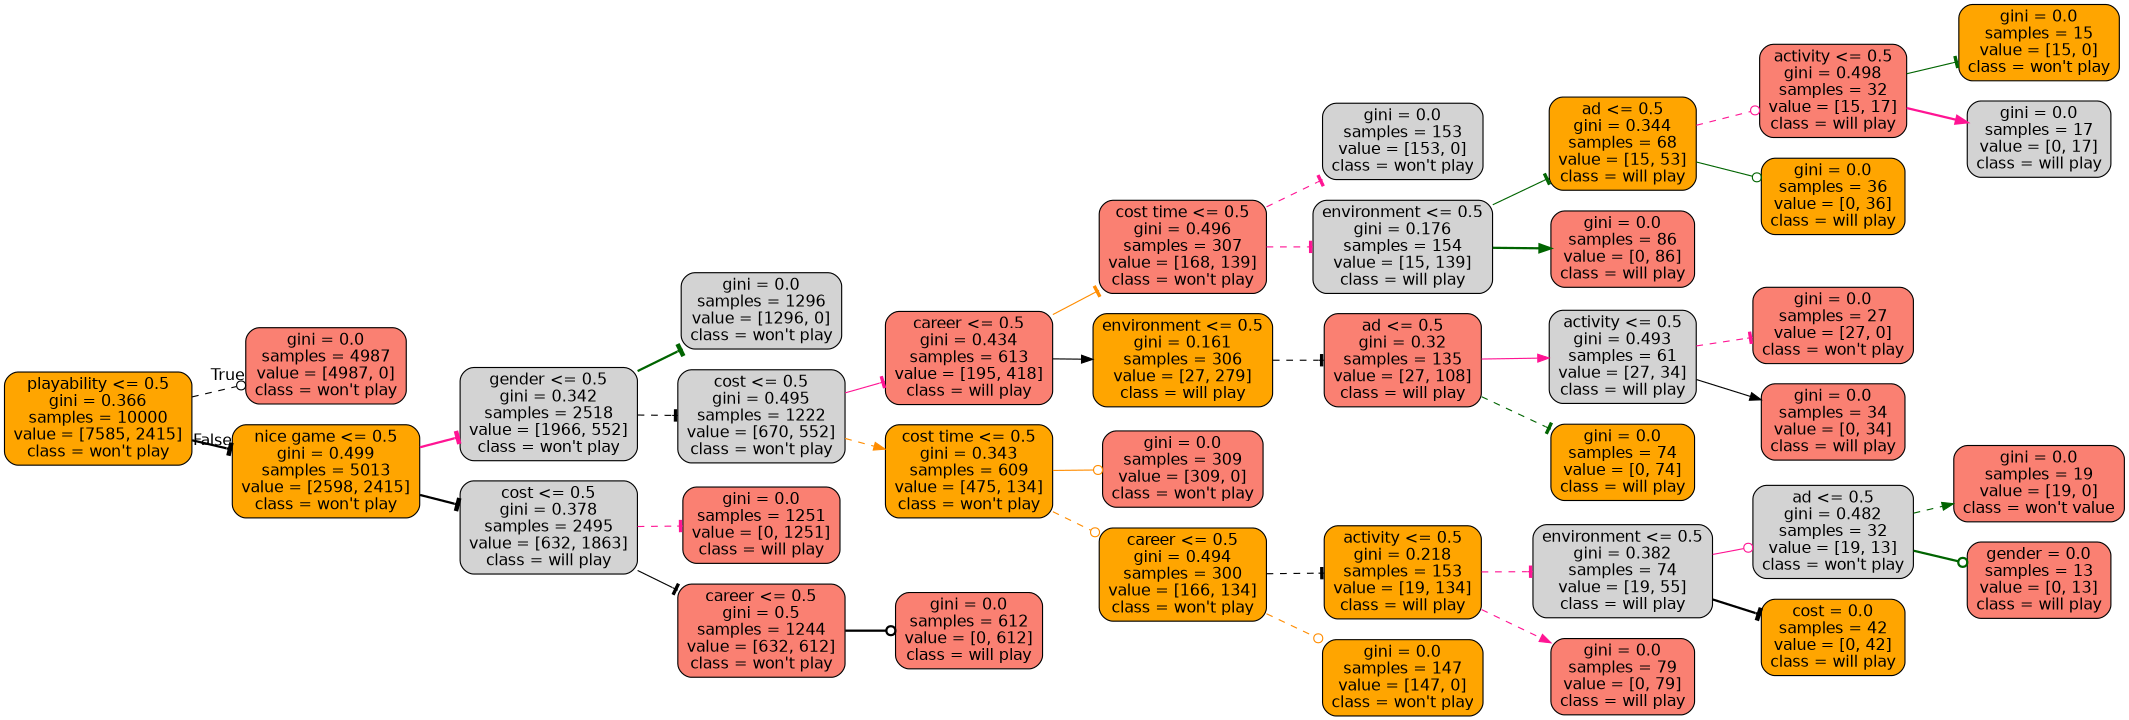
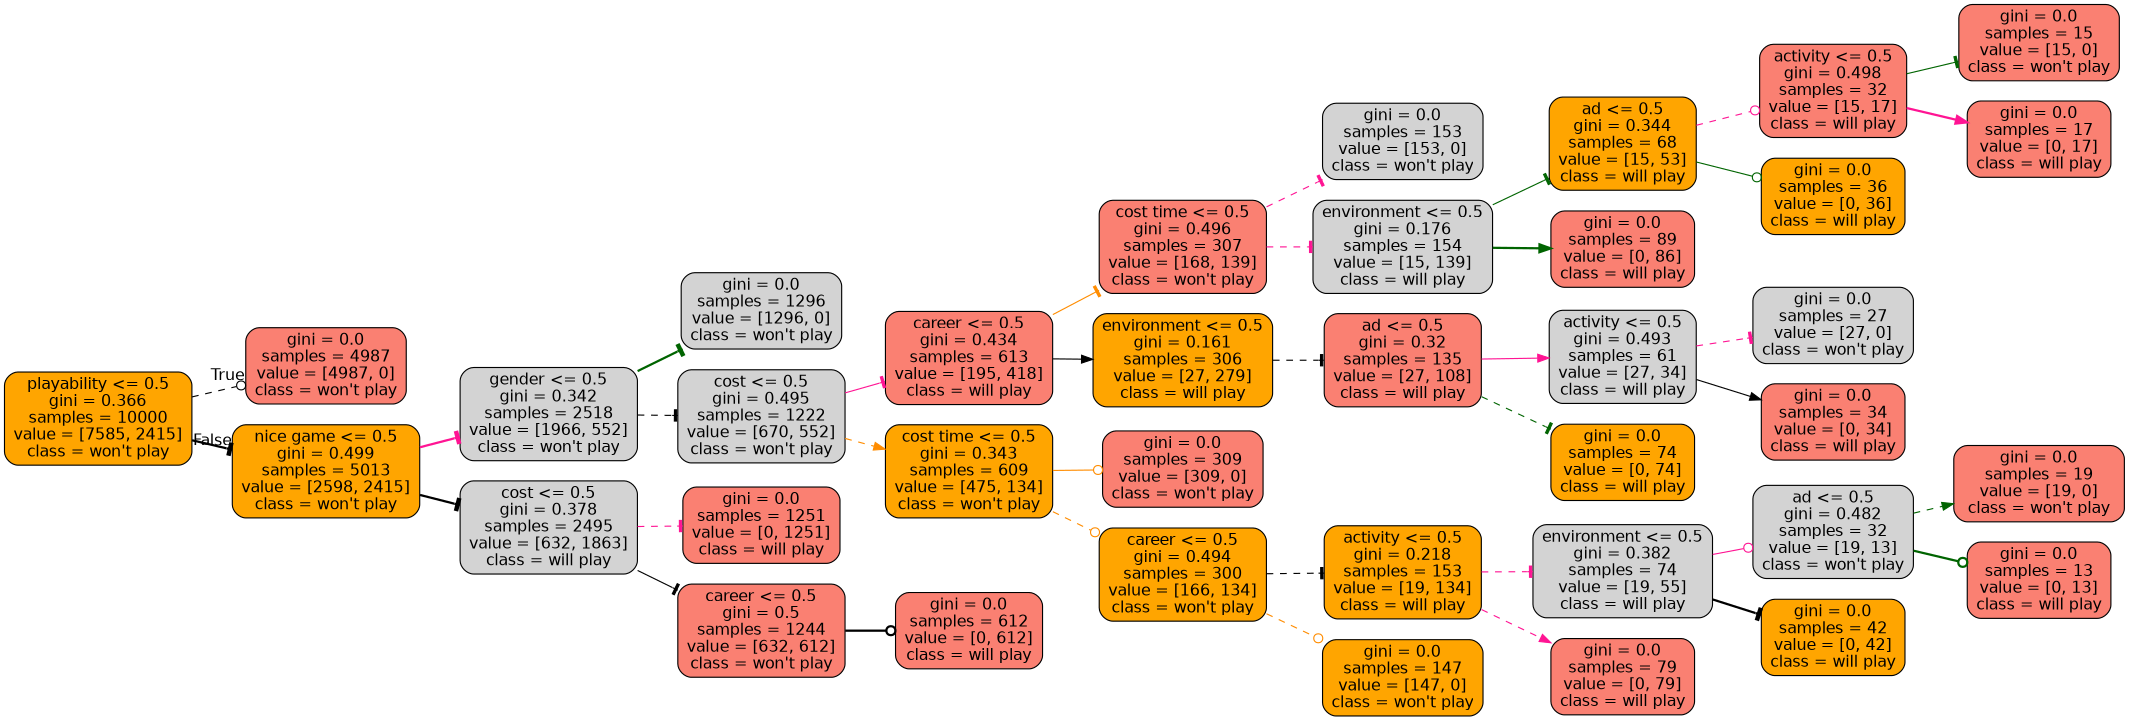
  digraph {
    rankdir=LR
    node [color=black fillcolor=salmon fontname=helvetica shape=box style="filled, rounded"]
    edge [arrowhead=tee color=deeppink fontname=helvetica style=dashed]
    n1 [fillcolor=orange label="playability <= 0.5\ngini = 0.366\nsamples = 10000\nvalue = [7585, 2415]\nclass = won't play"]
    n2 [label="gini = 0.0\nsamples = 4987\nvalue = [4987, 0]\nclass = won't play"]
    n3 [fillcolor=orange label="nice game <= 0.5\ngini = 0.499\nsamples = 5013\nvalue = [2598, 2415]\nclass = won't play"]
    n4 [fillcolor=lightgrey label="gender <= 0.5\ngini = 0.342\nsamples = 2518\nvalue = [1966, 552]\nclass = won't play"]
    n5 [fillcolor=lightgrey label="cost <= 0.5\ngini = 0.378\nsamples = 2495\nvalue = [632, 1863]\nclass = will play"]
    n6 [fillcolor=lightgrey label="gini = 0.0\nsamples = 1296\nvalue = [1296, 0]\nclass = won't play"]
    n7 [fillcolor=lightgrey label="cost <= 0.5\ngini = 0.495\nsamples = 1222\nvalue = [670, 552]\nclass = won't play"]
    n8 [label="gini = 0.0\nsamples = 1251\nvalue = [0, 1251]\nclass = will play"]
    n9 [label="career <= 0.5\ngini = 0.5\nsamples = 1244\nvalue = [632, 612]\nclass = won't play"]
    n10 [label="career <= 0.5\ngini = 0.434\nsamples = 613\nvalue = [195, 418]\nclass = will play"]
    n11 [fillcolor=orange label="cost time <= 0.5\ngini = 0.343\nsamples = 609\nvalue = [475, 134]\nclass = won't play"]
    n12 [label="cost time <= 0.5\ngini = 0.496\nsamples = 307\nvalue = [168, 139]\nclass = won't play"]
    n13 [fillcolor=orange label="environment <= 0.5\ngini = 0.161\nsamples = 306\nvalue = [27, 279]\nclass = will play"]
    n14 [label="gini = 0.0\nsamples = 309\nvalue = [309, 0]\nclass = won't play"]
    n15 [fillcolor=orange label="career <= 0.5\ngini = 0.494\nsamples = 300\nvalue = [166, 134]\nclass = won't play"]
    n16 [fillcolor=lightgrey label="gini = 0.0\nsamples = 153\nvalue = [153, 0]\nclass = won't play"]
    n17 [fillcolor=lightgrey label="environment <= 0.5\ngini = 0.176\nsamples = 154\nvalue = [15, 139]\nclass = will play"]
    n18 [label="ad <= 0.5\ngini = 0.32\nsamples = 135\nvalue = [27, 108]\nclass = will play"]
    n19 [fillcolor=orange label="ad <= 0.5\ngini = 0.344\nsamples = 68\nvalue = [15, 53]\nclass = will play"]
-   n20 [label="gini = 0.0\nsamples = 86\nvalue = [0, 86]\nclass = will play"]
+   n20 [label="gini = 0.0\nsamples = 89\nvalue = [0, 86]\nclass = will play"]
    n21 [label="activity <= 0.5\ngini = 0.498\nsamples = 32\nvalue = [15, 17]\nclass = will play"]
    n22 [fillcolor=orange label="gini = 0.0\nsamples = 36\nvalue = [0, 36]\nclass = will play"]
-   n23 [fillcolor=orange label="gini = 0.0\nsamples = 15\nvalue = [15, 0]\nclass = won't play"]
-   n24 [fillcolor=lightgrey label="gini = 0.0\nsamples = 17\nvalue = [0, 17]\nclass = will play"]
+   n23 [label="gini = 0.0\nsamples = 15\nvalue = [15, 0]\nclass = won't play"]
+   n24 [label="gini = 0.0\nsamples = 17\nvalue = [0, 17]\nclass = will play"]
    n25 [fillcolor=lightgrey label="activity <= 0.5\ngini = 0.493\nsamples = 61\nvalue = [27, 34]\nclass = will play"]
    n26 [fillcolor=orange label="gini = 0.0\nsamples = 74\nvalue = [0, 74]\nclass = will play"]
-   n27 [label="gini = 0.0\nsamples = 27\nvalue = [27, 0]\nclass = won't play"]
+   n27 [fillcolor=lightgrey label="gini = 0.0\nsamples = 27\nvalue = [27, 0]\nclass = won't play"]
    n28 [label="gini = 0.0\nsamples = 34\nvalue = [0, 34]\nclass = will play"]
    n29 [fillcolor=orange label="activity <= 0.5\ngini = 0.218\nsamples = 153\nvalue = [19, 134]\nclass = will play"]
    n30 [fillcolor=orange label="gini = 0.0\nsamples = 147\nvalue = [147, 0]\nclass = won't play"]
    n31 [fillcolor=lightgrey label="environment <= 0.5\ngini = 0.382\nsamples = 74\nvalue = [19, 55]\nclass = will play"]
    n32 [label="gini = 0.0\nsamples = 79\nvalue = [0, 79]\nclass = will play"]
    n33 [fillcolor=lightgrey label="ad <= 0.5\ngini = 0.482\nsamples = 32\nvalue = [19, 13]\nclass = won't play"]
-   n34 [fillcolor=orange label="cost = 0.0\nsamples = 42\nvalue = [0, 42]\nclass = will play"]
-   n35 [label="gini = 0.0\nsamples = 19\nvalue = [19, 0]\nclass = won't value"]
-   n36 [label="gender = 0.0\nsamples = 13\nvalue = [0, 13]\nclass = will play"]
+   n34 [fillcolor=orange label="gini = 0.0\nsamples = 42\nvalue = [0, 42]\nclass = will play"]
+   n35 [label="gini = 0.0\nsamples = 19\nvalue = [19, 0]\nclass = won't play"]
+   n36 [label="gini = 0.0\nsamples = 13\nvalue = [0, 13]\nclass = will play"]
    n37 [label="gini = 0.0\nsamples = 612\nvalue = [0, 612]\nclass = will play"]
    n1 -> n2 [arrowhead=odot color=black headlabel=True labelangle=45 labeldistance=2.5]
    n1 -> n3 [color=black headlabel=False labelangle=-45 labeldistance=2.5 style=bold]
    n3 -> n4 [style=bold]
    n3 -> n5 [color=black style=bold]
    n4 -> n6 [color=darkgreen style=bold]
    n4 -> n7 [color=black]
    n5 -> n8
    n5 -> n9 [color=black style=solid]
    n7 -> n10 [style=solid]
    n7 -> n11 [arrowhead=normal color=darkorange]
    n9 -> n37 [arrowhead=odot color=black style=bold]
    n10 -> n12 [color=darkorange style=solid]
    n10 -> n13 [arrowhead=normal color=black style=solid]
    n11 -> n14 [arrowhead=odot color=darkorange style=solid]
    n11 -> n15 [arrowhead=odot color=darkorange]
    n12 -> n16
    n12 -> n17
    n13 -> n18 [color=black]
    n15 -> n29 [color=black]
    n15 -> n30 [arrowhead=odot color=darkorange]
    n17 -> n19 [color=darkgreen style=solid]
    n17 -> n20 [arrowhead=normal color=darkgreen style=bold]
    n18 -> n25 [arrowhead=normal style=solid]
    n18 -> n26 [color=darkgreen]
    n19 -> n21 [arrowhead=odot]
    n19 -> n22 [arrowhead=odot color=darkgreen style=solid]
    n21 -> n23 [color=darkgreen style=solid]
    n21 -> n24 [arrowhead=normal style=bold]
    n25 -> n27
    n25 -> n28 [arrowhead=normal color=black style=solid]
    n29 -> n31
    n29 -> n32 [arrowhead=normal]
    n31 -> n33 [arrowhead=odot style=solid]
    n31 -> n34 [color=black style=bold]
    n33 -> n35 [arrowhead=normal color=darkgreen]
    n33 -> n36 [arrowhead=odot color=darkgreen style=bold]
  }
